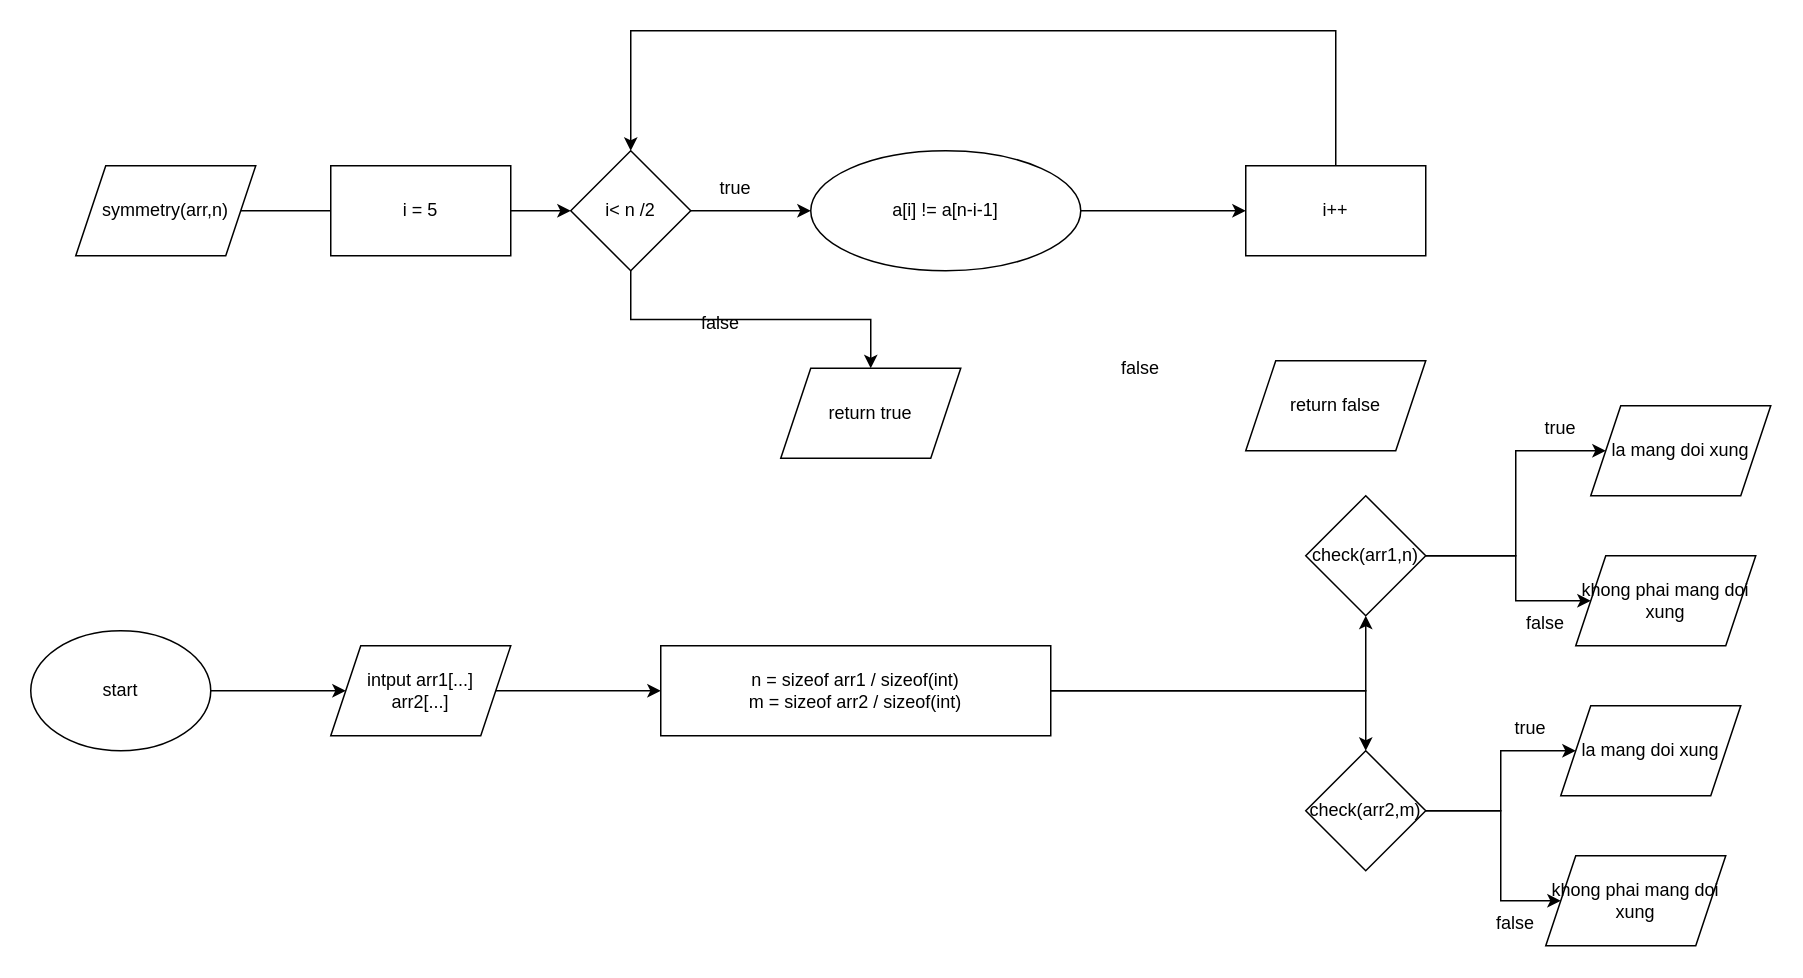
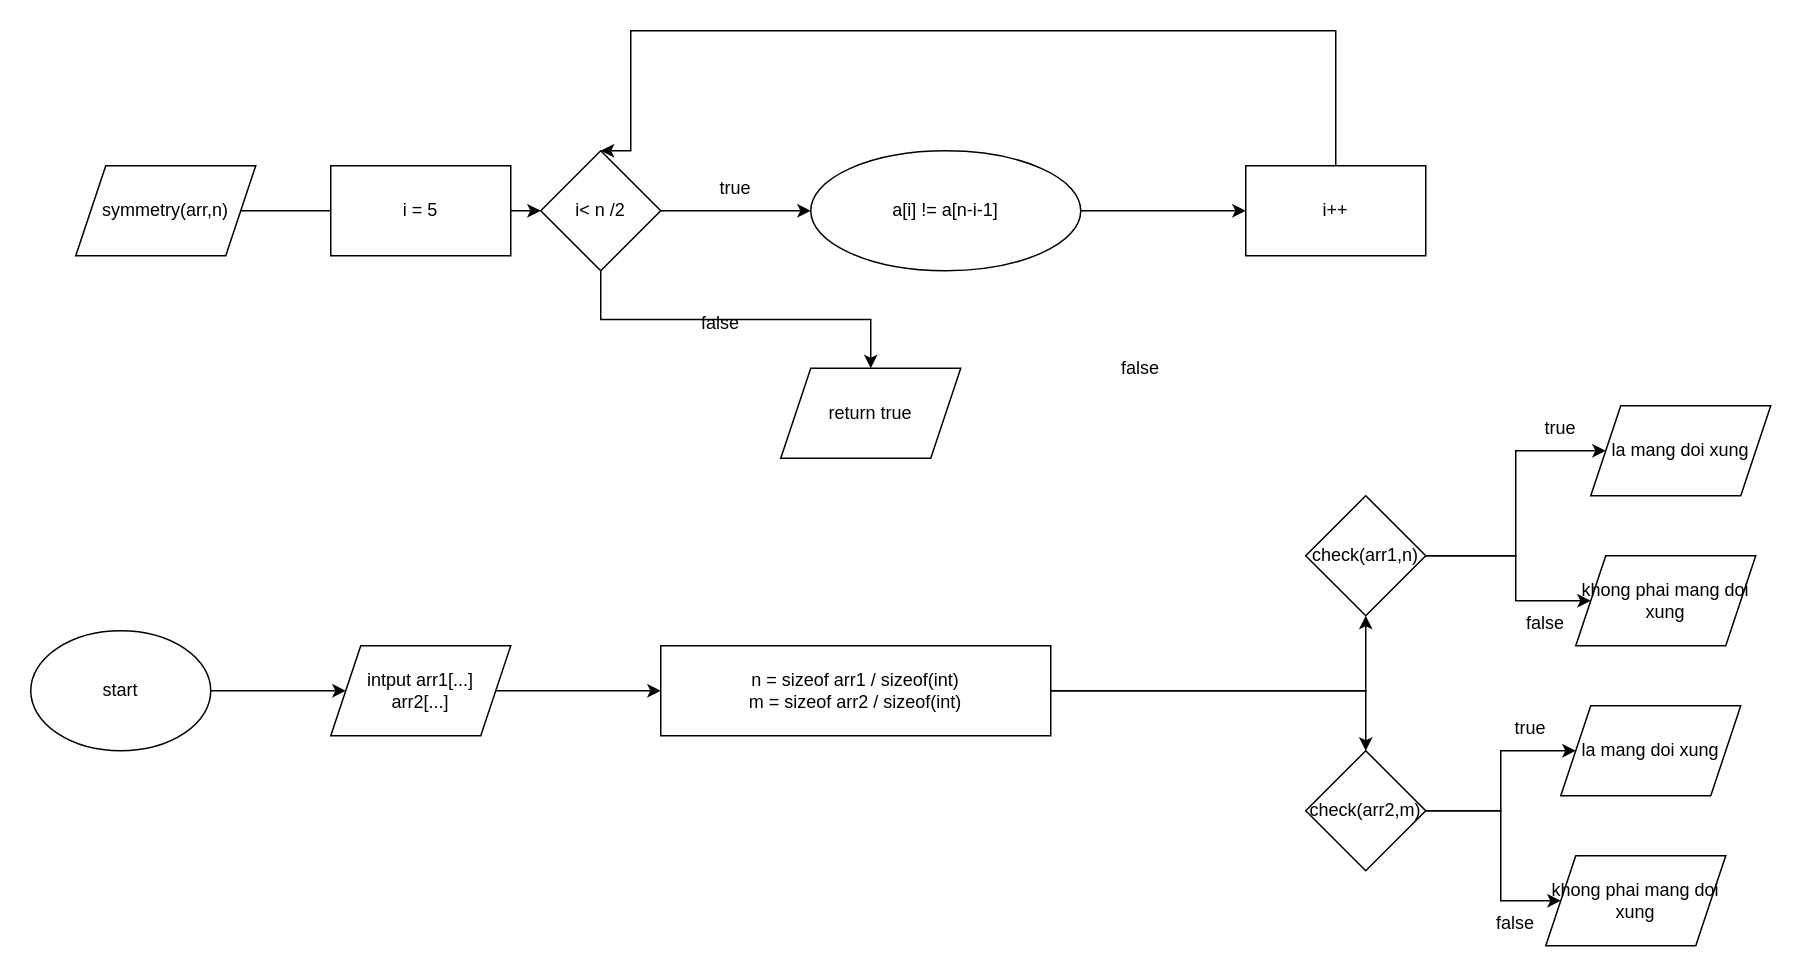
  <mxCell id="0" />
  <mxCell id="1" parent="0" />
  <mxCell id="2" value="" style="edgeStyle=orthogonalEdgeStyle;rounded=0;orthogonalLoop=1;jettySize=auto;html=1;" edge="1" parent="1" source="3" target="20"><mxGeometry relative="1" as="geometry" /></mxCell>
  <mxCell id="3" value="start" style="ellipse;whiteSpace=wrap;html=1;" vertex="1" parent="1"><mxGeometry x="20" y="420" width="120" height="80" as="geometry" /></mxCell>
  <mxCell id="4" value="" style="edgeStyle=orthogonalEdgeStyle;rounded=0;orthogonalLoop=1;jettySize=auto;html=1;" edge="1" parent="1" source="5" target="7"><mxGeometry relative="1" as="geometry" /></mxCell>
  <mxCell id="5" value="symmetry(arr,n)" style="shape=parallelogram;perimeter=parallelogramPerimeter;whiteSpace=wrap;html=1;fixedSize=1;" vertex="1" parent="1"><mxGeometry x="50" y="110" width="120" height="60" as="geometry" /></mxCell>
  <mxCell id="6" value="" style="edgeStyle=orthogonalEdgeStyle;rounded=0;orthogonalLoop=1;jettySize=auto;html=1;" edge="1" parent="1" source="7" target="10"><mxGeometry relative="1" as="geometry" /></mxCell>
- <mxCell id="7" value="i&amp;lt; n /2" style="rhombus;whiteSpace=wrap;html=1;" vertex="1" parent="1"><mxGeometry x="380" y="100" width="80" height="80" as="geometry" /></mxCell>
+ <mxCell id="7" value="i&amp;lt; n /2" style="rhombus;whiteSpace=wrap;html=1;" vertex="1" parent="1"><mxGeometry x="360" y="100" width="80" height="80" as="geometry" /></mxCell>
  <mxCell id="8" value="i = 5" style="rounded=0;whiteSpace=wrap;html=1;" vertex="1" parent="1"><mxGeometry x="220" y="110" width="120" height="60" as="geometry" /></mxCell>
  <mxCell id="9" value="" style="edgeStyle=orthogonalEdgeStyle;rounded=0;orthogonalLoop=1;jettySize=auto;html=1;" edge="1" parent="1" source="10" target="14"><mxGeometry relative="1" as="geometry" /></mxCell>
  <mxCell id="10" value="a[i] != a[n-i-1]" style="ellipse;whiteSpace=wrap;html=1;" vertex="1" parent="1"><mxGeometry x="540" y="100" width="180" height="80" as="geometry" /></mxCell>
- <mxCell id="11" value="return false" style="shape=parallelogram;perimeter=parallelogramPerimeter;whiteSpace=wrap;html=1;fixedSize=1;" vertex="1" parent="1"><mxGeometry x="830" y="240" width="120" height="60" as="geometry" /></mxCell>
  <mxCell id="12" value="false" style="text;html=1;strokeColor=none;fillColor=none;align=center;verticalAlign=middle;whiteSpace=wrap;rounded=0;" vertex="1" parent="1"><mxGeometry x="730" y="230" width="60" height="30" as="geometry" /></mxCell>
  <mxCell id="13" style="edgeStyle=orthogonalEdgeStyle;rounded=0;orthogonalLoop=1;jettySize=auto;html=1;entryX=0.5;entryY=0;entryDx=0;entryDy=0;" edge="1" parent="1" source="14" target="7"><mxGeometry relative="1" as="geometry"><Array as="points"><mxPoint x="890" y="20" /><mxPoint x="420" y="20" /></Array></mxGeometry></mxCell>
  <mxCell id="14" value="i++" style="whiteSpace=wrap;html=1;" vertex="1" parent="1"><mxGeometry x="830" y="110" width="120" height="60" as="geometry" /></mxCell>
  <mxCell id="15" value="true" style="text;html=1;strokeColor=none;fillColor=none;align=center;verticalAlign=middle;whiteSpace=wrap;rounded=0;" vertex="1" parent="1"><mxGeometry x="460" y="110" width="60" height="30" as="geometry" /></mxCell>
  <mxCell id="16" value="" style="edgeStyle=orthogonalEdgeStyle;rounded=0;orthogonalLoop=1;jettySize=auto;html=1;exitX=0.5;exitY=1;exitDx=0;exitDy=0;" edge="1" parent="1" source="7" target="17"><mxGeometry relative="1" as="geometry"><mxPoint x="430" y="180" as="sourcePoint" /></mxGeometry></mxCell>
  <mxCell id="17" value="return true" style="shape=parallelogram;perimeter=parallelogramPerimeter;whiteSpace=wrap;html=1;fixedSize=1;" vertex="1" parent="1"><mxGeometry x="520" y="245" width="120" height="60" as="geometry" /></mxCell>
  <mxCell id="18" value="false" style="text;html=1;strokeColor=none;fillColor=none;align=center;verticalAlign=middle;whiteSpace=wrap;rounded=0;" vertex="1" parent="1"><mxGeometry x="450" y="200" width="60" height="30" as="geometry" /></mxCell>
  <mxCell id="19" value="" style="edgeStyle=orthogonalEdgeStyle;rounded=0;orthogonalLoop=1;jettySize=auto;html=1;" edge="1" parent="1" source="20"><mxGeometry relative="1" as="geometry"><mxPoint x="440" y="460" as="targetPoint" /></mxGeometry></mxCell>
  <mxCell id="20" value="intput arr1[...]&lt;br&gt;arr2[...]" style="shape=parallelogram;perimeter=parallelogramPerimeter;whiteSpace=wrap;html=1;fixedSize=1;" vertex="1" parent="1"><mxGeometry x="220" y="430" width="120" height="60" as="geometry" /></mxCell>
  <mxCell id="21" value="" style="edgeStyle=orthogonalEdgeStyle;rounded=0;orthogonalLoop=1;jettySize=auto;html=1;" edge="1" parent="1" source="23" target="26"><mxGeometry relative="1" as="geometry" /></mxCell>
  <mxCell id="22" style="edgeStyle=orthogonalEdgeStyle;rounded=0;orthogonalLoop=1;jettySize=auto;html=1;entryX=0.5;entryY=0;entryDx=0;entryDy=0;" edge="1" parent="1" source="23" target="29"><mxGeometry relative="1" as="geometry" /></mxCell>
  <mxCell id="23" value="n = sizeof arr1 / sizeof(int)&lt;br&gt;m = sizeof arr2 / sizeof(int)" style="rounded=0;whiteSpace=wrap;html=1;" vertex="1" parent="1"><mxGeometry x="440" y="430" width="260" height="60" as="geometry" /></mxCell>
  <mxCell id="24" value="" style="edgeStyle=orthogonalEdgeStyle;rounded=0;orthogonalLoop=1;jettySize=auto;html=1;" edge="1" parent="1" source="26" target="30"><mxGeometry relative="1" as="geometry"><Array as="points"><mxPoint x="1010" y="370" /><mxPoint x="1010" y="300" /></Array></mxGeometry></mxCell>
  <mxCell id="25" style="edgeStyle=orthogonalEdgeStyle;rounded=0;orthogonalLoop=1;jettySize=auto;html=1;entryX=0;entryY=0.5;entryDx=0;entryDy=0;" edge="1" parent="1" source="26" target="31"><mxGeometry relative="1" as="geometry"><Array as="points"><mxPoint x="1010" y="370" /><mxPoint x="1010" y="400" /></Array></mxGeometry></mxCell>
  <mxCell id="26" value="check(arr1,n)" style="rhombus;whiteSpace=wrap;html=1;rounded=0;" vertex="1" parent="1"><mxGeometry x="870" y="330" width="80" height="80" as="geometry" /></mxCell>
  <mxCell id="27" style="edgeStyle=orthogonalEdgeStyle;rounded=0;orthogonalLoop=1;jettySize=auto;html=1;entryX=0;entryY=0.5;entryDx=0;entryDy=0;" edge="1" parent="1" source="29" target="32"><mxGeometry relative="1" as="geometry"><Array as="points"><mxPoint x="1000" y="540" /><mxPoint x="1000" y="500" /></Array></mxGeometry></mxCell>
  <mxCell id="28" style="edgeStyle=orthogonalEdgeStyle;rounded=0;orthogonalLoop=1;jettySize=auto;html=1;entryX=0;entryY=0.5;entryDx=0;entryDy=0;" edge="1" parent="1" source="29" target="33"><mxGeometry relative="1" as="geometry"><Array as="points"><mxPoint x="1000" y="540" /><mxPoint x="1000" y="600" /></Array></mxGeometry></mxCell>
  <mxCell id="29" value="check(arr2,m)" style="rhombus;whiteSpace=wrap;html=1;" vertex="1" parent="1"><mxGeometry x="870" y="500" width="80" height="80" as="geometry" /></mxCell>
  <mxCell id="30" value="la mang doi xung" style="shape=parallelogram;perimeter=parallelogramPerimeter;whiteSpace=wrap;html=1;fixedSize=1;rounded=0;" vertex="1" parent="1"><mxGeometry x="1060" y="270" width="120" height="60" as="geometry" /></mxCell>
  <mxCell id="31" value="khong phai mang doi xung" style="shape=parallelogram;perimeter=parallelogramPerimeter;whiteSpace=wrap;html=1;fixedSize=1;" vertex="1" parent="1"><mxGeometry x="1050" y="370" width="120" height="60" as="geometry" /></mxCell>
  <mxCell id="32" value="la mang doi xung" style="shape=parallelogram;perimeter=parallelogramPerimeter;whiteSpace=wrap;html=1;fixedSize=1;rounded=0;" vertex="1" parent="1"><mxGeometry x="1040" y="470" width="120" height="60" as="geometry" /></mxCell>
  <mxCell id="33" value="khong phai mang doi xung" style="shape=parallelogram;perimeter=parallelogramPerimeter;whiteSpace=wrap;html=1;fixedSize=1;" vertex="1" parent="1"><mxGeometry x="1030" y="570" width="120" height="60" as="geometry" /></mxCell>
  <mxCell id="34" value="true" style="text;html=1;strokeColor=none;fillColor=none;align=center;verticalAlign=middle;whiteSpace=wrap;rounded=0;" vertex="1" parent="1"><mxGeometry x="1010" y="270" width="60" height="30" as="geometry" /></mxCell>
  <mxCell id="35" value="false" style="text;html=1;strokeColor=none;fillColor=none;align=center;verticalAlign=middle;whiteSpace=wrap;rounded=0;" vertex="1" parent="1"><mxGeometry x="1000" y="400" width="60" height="30" as="geometry" /></mxCell>
  <mxCell id="36" value="true" style="text;html=1;strokeColor=none;fillColor=none;align=center;verticalAlign=middle;whiteSpace=wrap;rounded=0;" vertex="1" parent="1"><mxGeometry x="990" y="470" width="60" height="30" as="geometry" /></mxCell>
  <mxCell id="37" value="false" style="text;html=1;strokeColor=none;fillColor=none;align=center;verticalAlign=middle;whiteSpace=wrap;rounded=0;" vertex="1" parent="1"><mxGeometry x="980" y="600" width="60" height="30" as="geometry" /></mxCell>
